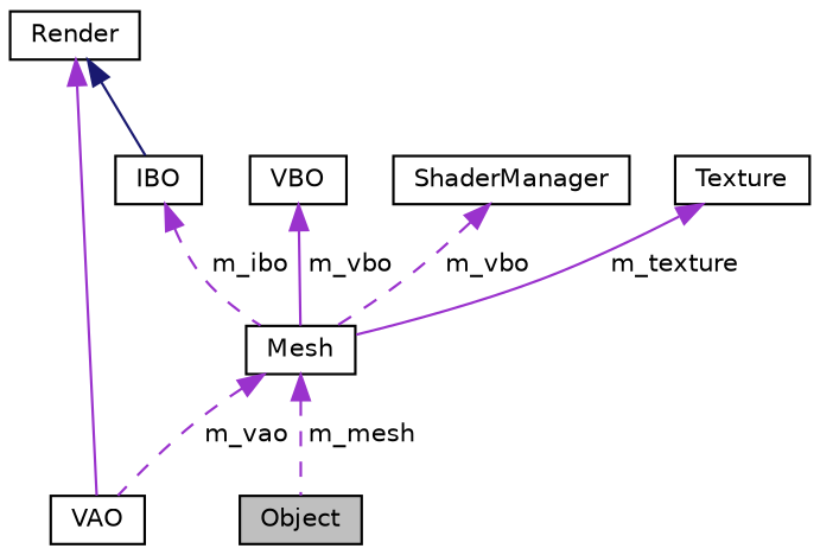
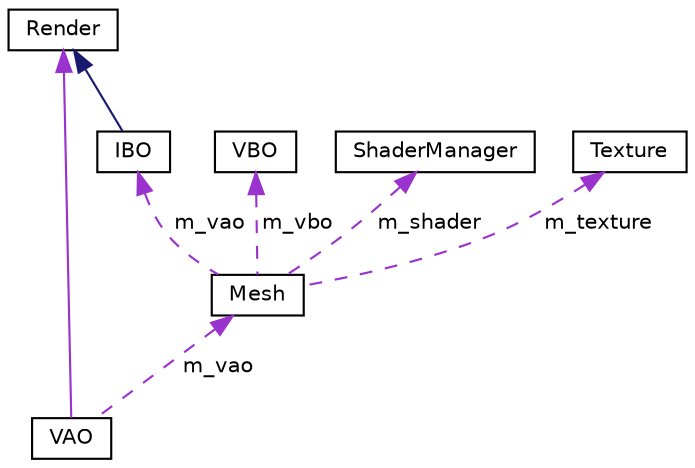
  digraph {
    node [color=black fillcolor=white fontname=Helvetica fontsize=10 shape=record style=filled]
    edge [color=darkorchid3 dir=back fontname=Helvetica fontsize=10 labelfontname=Helvetica labelfontsize=10 style=dashed]
-   n1 [fillcolor=grey75 fontcolor=black height=0.2 label=Object width=0.4]
    n2 [height=0.2 label=Mesh width=0.4]
    n3 [height=0.2 label=VAO width=0.4]
    n4 [height=0.2 label=IBO width=0.4]
    n5 [height=0.2 label=Render width=0.4]
    n6 [height=0.2 label=VBO width=0.4]
    n7 [height=0.2 label=ShaderManager width=0.4]
    n8 [height=0.2 label=Texture width=0.4]
-   n2 -> n1 [label=" m_mesh"]
    n2 -> n3 [label=" m_vao"]
-   n4 -> n2 [label=" m_ibo"]
+   n4 -> n2 [label=" m_vao"]
    n5 -> n3 [style=solid]
    n5 -> n4 [color=midnightblue style=solid]
-   n6 -> n2 [label=" m_vbo" style=solid]
-   n7 -> n2 [label=" m_vbo"]
-   n8 -> n2 [label=" m_texture" style=solid]
+   n6 -> n2 [label=" m_vbo"]
+   n7 -> n2 [label=" m_shader"]
+   n8 -> n2 [label=" m_texture"]
  }
